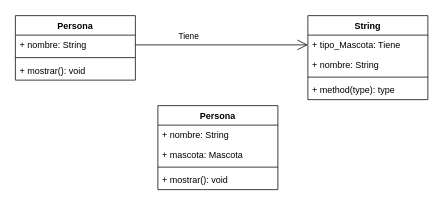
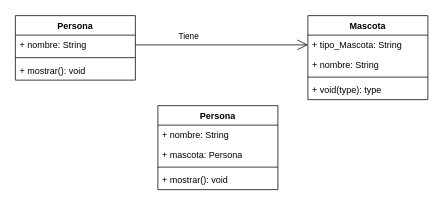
  <mxCell id="0" />
  <mxCell id="1" parent="0" />
- <mxCell id="2" value="String" style="swimlane;fontStyle=1;align=center;verticalAlign=top;childLayout=stackLayout;horizontal=1;startSize=26;horizontalStack=0;resizeParent=1;resizeParentMax=0;resizeLast=0;collapsible=1;marginBottom=0;whiteSpace=wrap;html=1;" vertex="1" parent="1"><mxGeometry x="410" y="20" width="160" height="112" as="geometry" /></mxCell>
- <mxCell id="3" value="+ tipo_Mascota: Tiene" style="text;strokeColor=none;fillColor=none;align=left;verticalAlign=top;spacingLeft=4;spacingRight=4;overflow=hidden;rotatable=0;points=[[0,0.5],[1,0.5]];portConstraint=eastwest;whiteSpace=wrap;html=1;" vertex="1" parent="2"><mxGeometry y="26" width="160" height="26" as="geometry" /></mxCell>
+ <mxCell id="2" value="Mascota" style="swimlane;fontStyle=1;align=center;verticalAlign=top;childLayout=stackLayout;horizontal=1;startSize=26;horizontalStack=0;resizeParent=1;resizeParentMax=0;resizeLast=0;collapsible=1;marginBottom=0;whiteSpace=wrap;html=1;" vertex="1" parent="1"><mxGeometry x="410" y="20" width="160" height="112" as="geometry" /></mxCell>
+ <mxCell id="3" value="+ tipo_Mascota: String" style="text;strokeColor=none;fillColor=none;align=left;verticalAlign=top;spacingLeft=4;spacingRight=4;overflow=hidden;rotatable=0;points=[[0,0.5],[1,0.5]];portConstraint=eastwest;whiteSpace=wrap;html=1;" vertex="1" parent="2"><mxGeometry y="26" width="160" height="26" as="geometry" /></mxCell>
  <mxCell id="4" value="+ nombre: String" style="text;strokeColor=none;fillColor=none;align=left;verticalAlign=top;spacingLeft=4;spacingRight=4;overflow=hidden;rotatable=0;points=[[0,0.5],[1,0.5]];portConstraint=eastwest;whiteSpace=wrap;html=1;" vertex="1" parent="2"><mxGeometry y="52" width="160" height="26" as="geometry" /></mxCell>
  <mxCell id="5" value="" style="line;strokeWidth=1;fillColor=none;align=left;verticalAlign=middle;spacingTop=-1;spacingLeft=3;spacingRight=3;rotatable=0;labelPosition=right;points=[];portConstraint=eastwest;strokeColor=inherit;" vertex="1" parent="2"><mxGeometry y="78" width="160" height="8" as="geometry" /></mxCell>
- <mxCell id="6" value="+ method(type): type" style="text;strokeColor=none;fillColor=none;align=left;verticalAlign=top;spacingLeft=4;spacingRight=4;overflow=hidden;rotatable=0;points=[[0,0.5],[1,0.5]];portConstraint=eastwest;whiteSpace=wrap;html=1;" vertex="1" parent="2"><mxGeometry y="86" width="160" height="26" as="geometry" /></mxCell>
+ <mxCell id="6" value="+ void(type): type" style="text;strokeColor=none;fillColor=none;align=left;verticalAlign=top;spacingLeft=4;spacingRight=4;overflow=hidden;rotatable=0;points=[[0,0.5],[1,0.5]];portConstraint=eastwest;whiteSpace=wrap;html=1;" vertex="1" parent="2"><mxGeometry y="86" width="160" height="26" as="geometry" /></mxCell>
  <mxCell id="7" value="Persona" style="swimlane;fontStyle=1;align=center;verticalAlign=top;childLayout=stackLayout;horizontal=1;startSize=26;horizontalStack=0;resizeParent=1;resizeParentMax=0;resizeLast=0;collapsible=1;marginBottom=0;whiteSpace=wrap;html=1;" vertex="1" parent="1"><mxGeometry x="20" y="20" width="160" height="86" as="geometry" /></mxCell>
  <mxCell id="8" value="+ nombre: String" style="text;strokeColor=none;fillColor=none;align=left;verticalAlign=top;spacingLeft=4;spacingRight=4;overflow=hidden;rotatable=0;points=[[0,0.5],[1,0.5]];portConstraint=eastwest;whiteSpace=wrap;html=1;" vertex="1" parent="7"><mxGeometry y="26" width="160" height="26" as="geometry" /></mxCell>
  <mxCell id="9" value="" style="line;strokeWidth=1;fillColor=none;align=left;verticalAlign=middle;spacingTop=-1;spacingLeft=3;spacingRight=3;rotatable=0;labelPosition=right;points=[];portConstraint=eastwest;strokeColor=inherit;" vertex="1" parent="7"><mxGeometry y="52" width="160" height="8" as="geometry" /></mxCell>
  <mxCell id="10" value="+ mostrar(): void" style="text;strokeColor=none;fillColor=none;align=left;verticalAlign=top;spacingLeft=4;spacingRight=4;overflow=hidden;rotatable=0;points=[[0,0.5],[1,0.5]];portConstraint=eastwest;whiteSpace=wrap;html=1;" vertex="1" parent="7"><mxGeometry y="60" width="160" height="26" as="geometry" /></mxCell>
  <mxCell id="11" value="" style="endArrow=open;endFill=1;endSize=12;html=1;rounded=0;exitX=1;exitY=0.5;exitDx=0;exitDy=0;entryX=0;entryY=0.5;entryDx=0;entryDy=0;" edge="1" parent="1" source="8" target="3"><mxGeometry width="160" relative="1" as="geometry"><mxPoint x="210" y="62.5" as="sourcePoint" /><mxPoint x="370" y="62.5" as="targetPoint" /></mxGeometry></mxCell>
  <mxCell id="12" value="Tiene" style="edgeLabel;html=1;align=center;verticalAlign=middle;resizable=0;points=[];" vertex="1" connectable="0" parent="11"><mxGeometry x="-0.287" relative="1" as="geometry"><mxPoint x="-12" y="-13" as="offset" /></mxGeometry></mxCell>
  <mxCell id="13" value="Persona" style="swimlane;fontStyle=1;align=center;verticalAlign=top;childLayout=stackLayout;horizontal=1;startSize=26;horizontalStack=0;resizeParent=1;resizeParentMax=0;resizeLast=0;collapsible=1;marginBottom=0;whiteSpace=wrap;html=1;" vertex="1" parent="1"><mxGeometry x="210" y="140" width="160" height="112" as="geometry" /></mxCell>
  <mxCell id="14" value="+ nombre: String" style="text;strokeColor=none;fillColor=none;align=left;verticalAlign=top;spacingLeft=4;spacingRight=4;overflow=hidden;rotatable=0;points=[[0,0.5],[1,0.5]];portConstraint=eastwest;whiteSpace=wrap;html=1;" vertex="1" parent="13"><mxGeometry y="26" width="160" height="26" as="geometry" /></mxCell>
- <mxCell id="15" value="+ mascota: Mascota" style="text;strokeColor=none;fillColor=none;align=left;verticalAlign=top;spacingLeft=4;spacingRight=4;overflow=hidden;rotatable=0;points=[[0,0.5],[1,0.5]];portConstraint=eastwest;whiteSpace=wrap;html=1;" vertex="1" parent="13"><mxGeometry y="52" width="160" height="26" as="geometry" /></mxCell>
+ <mxCell id="15" value="+ mascota: Persona" style="text;strokeColor=none;fillColor=none;align=left;verticalAlign=top;spacingLeft=4;spacingRight=4;overflow=hidden;rotatable=0;points=[[0,0.5],[1,0.5]];portConstraint=eastwest;whiteSpace=wrap;html=1;" vertex="1" parent="13"><mxGeometry y="52" width="160" height="26" as="geometry" /></mxCell>
  <mxCell id="16" value="" style="line;strokeWidth=1;fillColor=none;align=left;verticalAlign=middle;spacingTop=-1;spacingLeft=3;spacingRight=3;rotatable=0;labelPosition=right;points=[];portConstraint=eastwest;strokeColor=inherit;" vertex="1" parent="13"><mxGeometry y="78" width="160" height="8" as="geometry" /></mxCell>
  <mxCell id="17" value="+ mostrar(): void" style="text;strokeColor=none;fillColor=none;align=left;verticalAlign=top;spacingLeft=4;spacingRight=4;overflow=hidden;rotatable=0;points=[[0,0.5],[1,0.5]];portConstraint=eastwest;whiteSpace=wrap;html=1;" vertex="1" parent="13"><mxGeometry y="86" width="160" height="26" as="geometry" /></mxCell>
